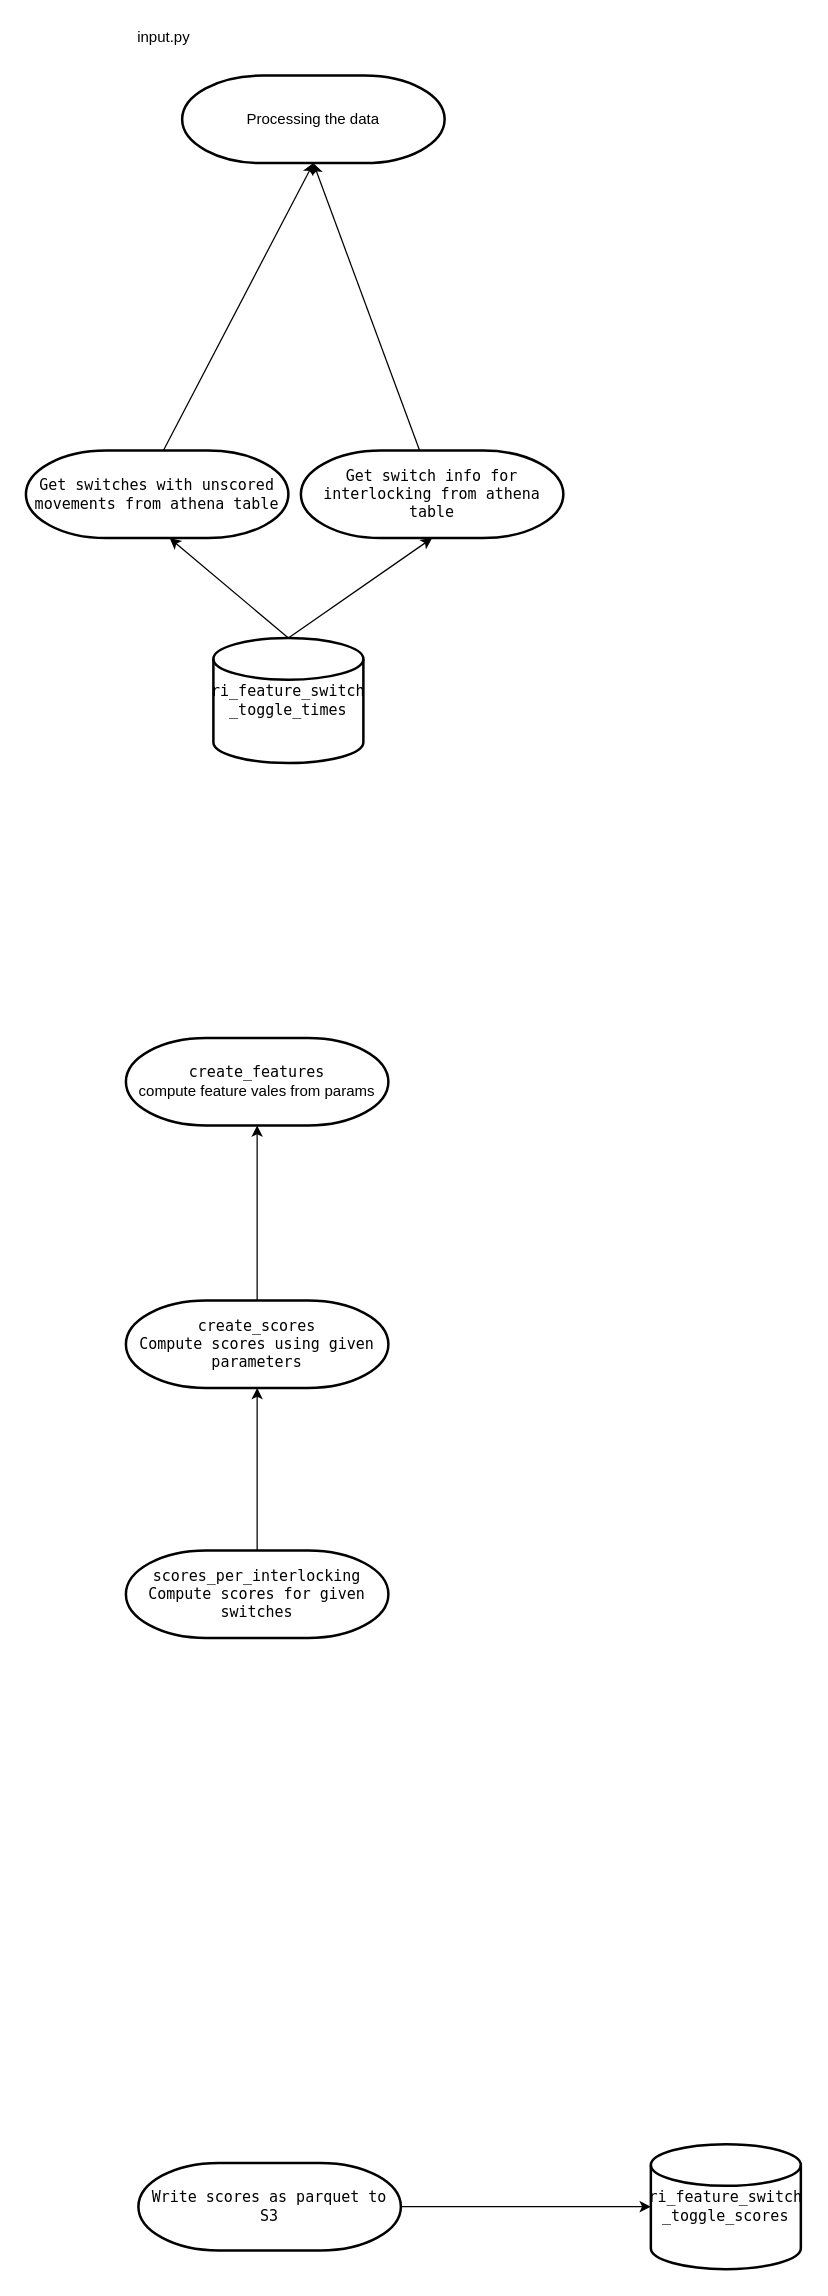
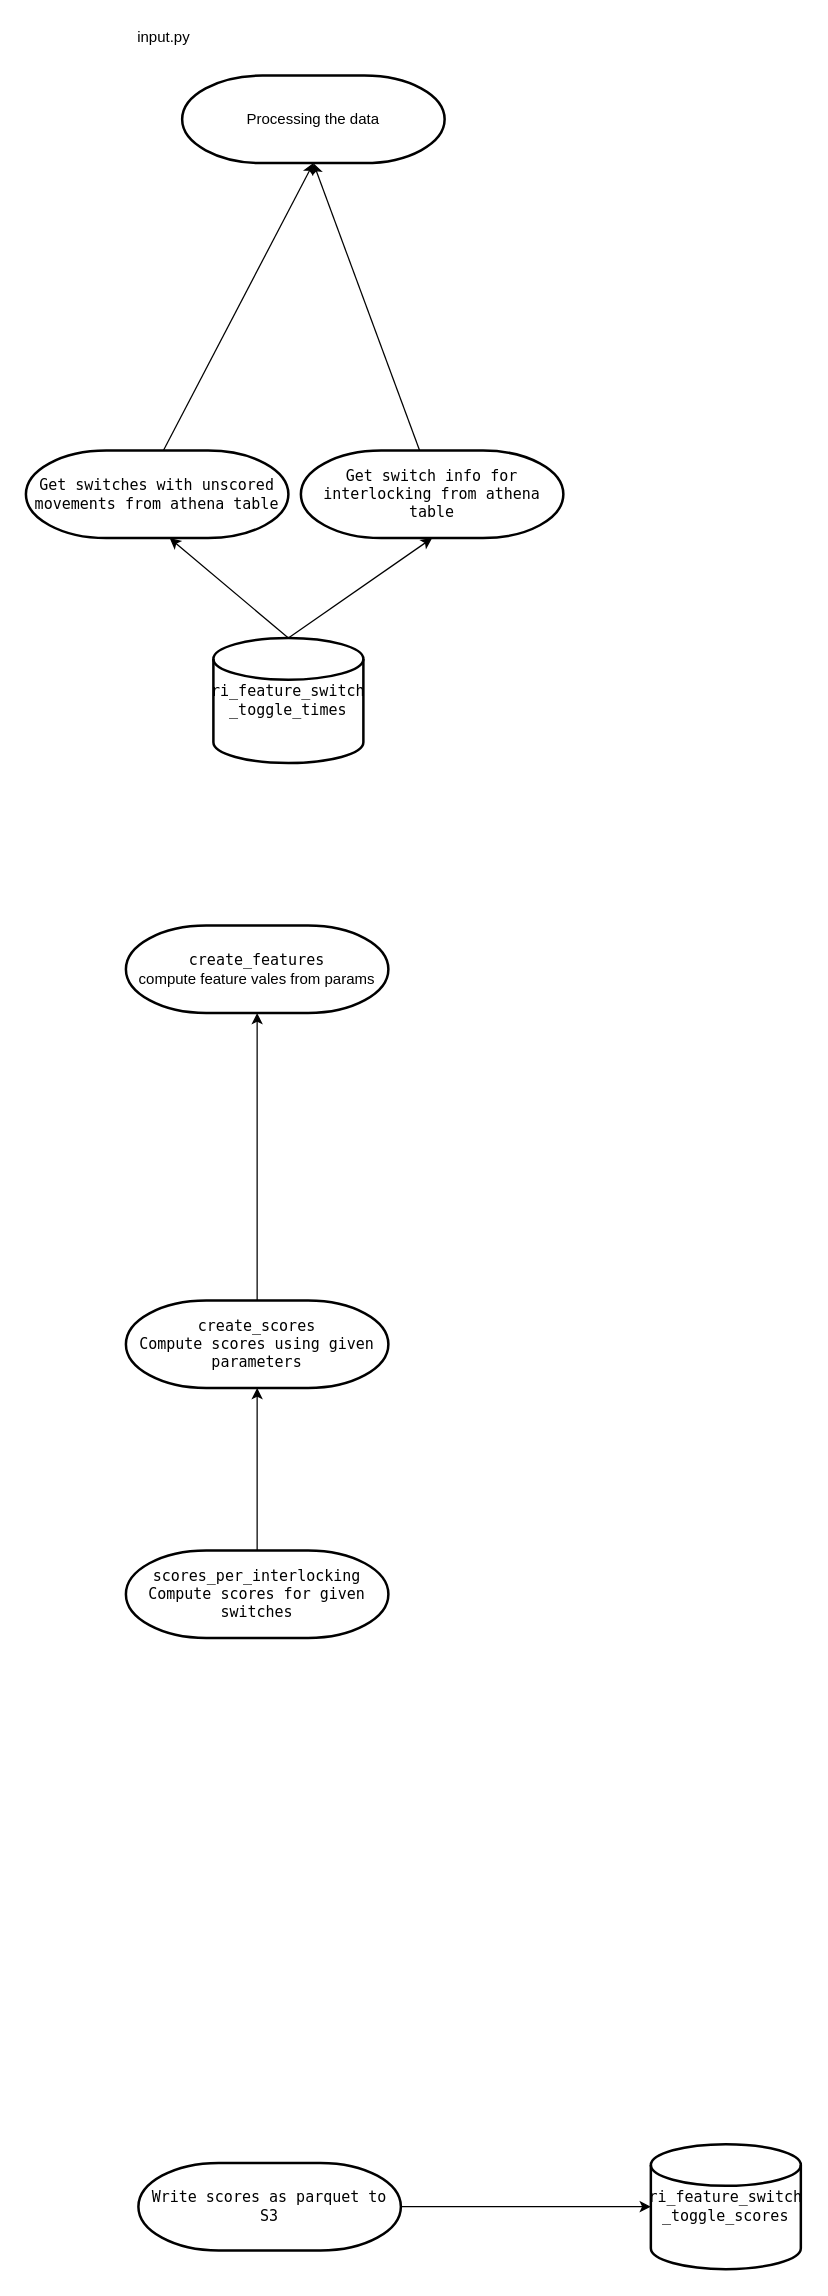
  <mxCell id="0" />
  <mxCell id="1" parent="0" />
  <mxCell id="2" value="Processing the data" style="strokeWidth=2;html=1;shape=mxgraph.flowchart.terminator;whiteSpace=wrap;" parent="1" vertex="1"><mxGeometry x="145" y="60" width="210" height="70" as="geometry" /></mxCell>
  <mxCell id="3" value="&lt;code&gt;Get switch info for interlocking from athena table&lt;/code&gt;" style="strokeWidth=2;html=1;shape=mxgraph.flowchart.terminator;whiteSpace=wrap;" parent="1" vertex="1"><mxGeometry x="240" y="360" width="210" height="70" as="geometry" /></mxCell>
  <mxCell id="4" value="&lt;code&gt;Get switches with unscored movements from athena table&lt;/code&gt;" style="strokeWidth=2;html=1;shape=mxgraph.flowchart.terminator;whiteSpace=wrap;" parent="1" vertex="1"><mxGeometry x="20" y="360" width="210" height="70" as="geometry" /></mxCell>
  <mxCell id="5" value="&lt;code&gt;ri_feature_switch&lt;br&gt;_toggle_times&lt;/code&gt;" style="strokeWidth=2;html=1;shape=mxgraph.flowchart.database;whiteSpace=wrap;" parent="1" vertex="1"><mxGeometry x="170" y="510" width="120" height="100" as="geometry" /></mxCell>
  <mxCell id="6" value="" style="endArrow=classic;html=1;rounded=0;fontSize=12;entryX=0.5;entryY=1;entryDx=0;entryDy=0;entryPerimeter=0;" parent="1" target="3" edge="1"><mxGeometry width="50" height="50" relative="1" as="geometry"><mxPoint x="230" y="510" as="sourcePoint" /><mxPoint x="280" y="460" as="targetPoint" /></mxGeometry></mxCell>
  <mxCell id="7" value="" style="endArrow=classic;html=1;rounded=0;fontSize=12;entryX=0.5;entryY=1;entryDx=0;entryDy=0;entryPerimeter=0;exitX=0.5;exitY=0;exitDx=0;exitDy=0;exitPerimeter=0;" parent="1" source="5" edge="1"><mxGeometry width="50" height="50" relative="1" as="geometry"><mxPoint x="20" y="510" as="sourcePoint" /><mxPoint x="135" y="430" as="targetPoint" /></mxGeometry></mxCell>
  <mxCell id="8" value="" style="endArrow=classic;html=1;rounded=0;fontSize=12;entryX=0.5;entryY=1;entryDx=0;entryDy=0;entryPerimeter=0;" parent="1" target="2" edge="1"><mxGeometry width="50" height="50" relative="1" as="geometry"><mxPoint x="130" y="360" as="sourcePoint" /><mxPoint x="180" y="310" as="targetPoint" /></mxGeometry></mxCell>
  <mxCell id="9" value="" style="endArrow=classic;html=1;rounded=0;fontSize=12;entryX=0.5;entryY=1;entryDx=0;entryDy=0;entryPerimeter=0;" parent="1" target="2" edge="1"><mxGeometry width="50" height="50" relative="1" as="geometry"><mxPoint x="335" y="360" as="sourcePoint" /><mxPoint x="385" y="310" as="targetPoint" /></mxGeometry></mxCell>
  <mxCell id="10" value="input.py" style="text;html=1;align=center;verticalAlign=middle;resizable=0;points=[];autosize=1;strokeColor=none;fillColor=none;fontSize=12;" parent="1" vertex="1"><mxGeometry x="100" y="20" width="60" height="20" as="geometry" /></mxCell>
  <mxCell id="11" value="&lt;code&gt;create_scores&lt;br&gt;&lt;/code&gt;&lt;code&gt;Compute scores using given parameters&lt;/code&gt;" style="strokeWidth=2;html=1;shape=mxgraph.flowchart.terminator;whiteSpace=wrap;" vertex="1" parent="1"><mxGeometry x="100" y="1040" width="210" height="70" as="geometry" /></mxCell>
  <mxCell id="12" value="&lt;code&gt;scores_per_interlocking&lt;br&gt;&lt;/code&gt;&lt;code&gt;Compute scores for given switches&lt;/code&gt;" style="strokeWidth=2;html=1;shape=mxgraph.flowchart.terminator;whiteSpace=wrap;" vertex="1" parent="1"><mxGeometry x="100" y="1240" width="210" height="70" as="geometry" /></mxCell>
- <mxCell id="13" value="&lt;code&gt;create_features&lt;br&gt;&lt;/code&gt;compute feature vales from params" style="strokeWidth=2;html=1;shape=mxgraph.flowchart.terminator;whiteSpace=wrap;" vertex="1" parent="1"><mxGeometry x="100" y="830" width="210" height="70" as="geometry" /></mxCell>
+ <mxCell id="13" value="&lt;code&gt;create_features&lt;br&gt;&lt;/code&gt;compute feature vales from params" style="strokeWidth=2;html=1;shape=mxgraph.flowchart.terminator;whiteSpace=wrap;" vertex="1" parent="1"><mxGeometry x="100" y="740" width="210" height="70" as="geometry" /></mxCell>
  <mxCell id="14" value="" style="endArrow=classic;html=1;rounded=0;fontSize=13;exitX=0.5;exitY=0;exitDx=0;exitDy=0;exitPerimeter=0;entryX=0.5;entryY=1;entryDx=0;entryDy=0;entryPerimeter=0;" edge="1" parent="1" source="12" target="11"><mxGeometry width="50" height="50" relative="1" as="geometry"><mxPoint x="200" y="1240" as="sourcePoint" /><mxPoint x="200" y="1110" as="targetPoint" /></mxGeometry></mxCell>
  <mxCell id="15" value="" style="endArrow=classic;html=1;rounded=0;fontSize=13;entryX=0.5;entryY=1;entryDx=0;entryDy=0;entryPerimeter=0;exitX=0.5;exitY=0;exitDx=0;exitDy=0;exitPerimeter=0;" edge="1" parent="1" source="11" target="13"><mxGeometry width="50" height="50" relative="1" as="geometry"><mxPoint x="190" y="1040" as="sourcePoint" /><mxPoint x="240" y="990" as="targetPoint" /></mxGeometry></mxCell>
  <mxCell id="16" value="&lt;code&gt;Write scores as parquet to S3&lt;/code&gt;" style="strokeWidth=2;html=1;shape=mxgraph.flowchart.terminator;whiteSpace=wrap;" vertex="1" parent="1"><mxGeometry x="110" y="1730" width="210" height="70" as="geometry" /></mxCell>
  <mxCell id="17" value="&lt;code style=&quot;line-height: 1.2&quot;&gt;&lt;font style=&quot;font-size: 12px&quot;&gt;ri_feature_switch&lt;br&gt;_toggle_scores&lt;/font&gt;&lt;/code&gt;" style="strokeWidth=2;html=1;shape=mxgraph.flowchart.database;whiteSpace=wrap;" vertex="1" parent="1"><mxGeometry x="520" y="1715" width="120" height="100" as="geometry" /></mxCell>
  <mxCell id="18" value="" style="endArrow=classic;html=1;rounded=0;fontSize=13;exitX=1;exitY=0.5;exitDx=0;exitDy=0;exitPerimeter=0;entryX=0;entryY=0.5;entryDx=0;entryDy=0;entryPerimeter=0;" edge="1" parent="1" source="16" target="17"><mxGeometry width="50" height="50" relative="1" as="geometry"><mxPoint x="400" y="1780" as="sourcePoint" /><mxPoint x="450" y="1730" as="targetPoint" /></mxGeometry></mxCell>
